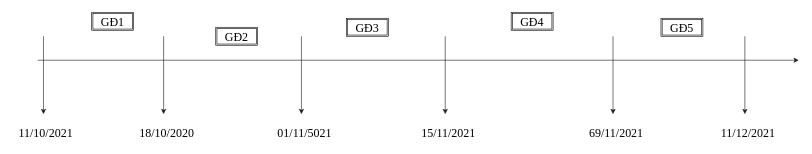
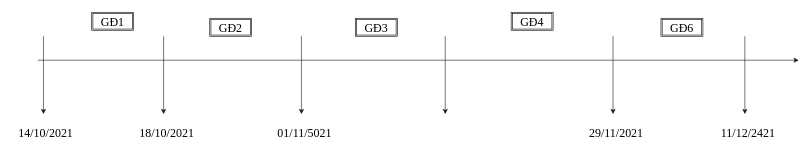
  <mxCell id="0" />
  <mxCell id="1" parent="0" />
  <mxCell id="2" value="" style="endArrow=classic;html=1;rounded=0;strokeColor=#1A1A1A;fontStyle=1;fontSize=20;fontFamily=Times New Roman;spacing=20;" edge="1" parent="1"><mxGeometry width="50" height="50" relative="1" as="geometry"><mxPoint x="62" y="100" as="sourcePoint" /><mxPoint x="1332" y="100" as="targetPoint" /></mxGeometry></mxCell>
  <mxCell id="3" value="GĐ1" style="shape=ext;double=1;rounded=0;whiteSpace=wrap;html=1;fontFamily=Times New Roman;fontSize=20;" vertex="1" parent="1"><mxGeometry x="152" y="20" width="70" height="30" as="geometry" /></mxCell>
- <mxCell id="4" value="11/10/2021" style="text;html=1;align=center;verticalAlign=middle;resizable=0;points=[];autosize=1;strokeColor=none;fillColor=none;fontSize=20;fontFamily=Times New Roman;" vertex="1" parent="1"><mxGeometry x="20" y="205" width="110" height="30" as="geometry" /></mxCell>
+ <mxCell id="4" value="14/10/2021" style="text;html=1;align=center;verticalAlign=middle;resizable=0;points=[];autosize=1;strokeColor=none;fillColor=none;fontSize=20;fontFamily=Times New Roman;" vertex="1" parent="1"><mxGeometry x="20" y="205" width="110" height="30" as="geometry" /></mxCell>
  <mxCell id="5" value="" style="endArrow=classic;html=1;rounded=0;fontFamily=Times New Roman;fontSize=20;strokeColor=#1A1A1A;" edge="1" parent="1"><mxGeometry width="50" height="50" relative="1" as="geometry"><mxPoint x="71.5" y="60" as="sourcePoint" /><mxPoint x="71.5" y="190" as="targetPoint" /></mxGeometry></mxCell>
  <mxCell id="6" value="" style="endArrow=classic;html=1;rounded=0;fontFamily=Times New Roman;fontSize=20;strokeColor=#1A1A1A;" edge="1" parent="1"><mxGeometry width="50" height="50" relative="1" as="geometry"><mxPoint x="272" y="60" as="sourcePoint" /><mxPoint x="272" y="190" as="targetPoint" /></mxGeometry></mxCell>
- <mxCell id="7" value="18/10/2020" style="text;html=1;align=center;verticalAlign=middle;resizable=0;points=[];autosize=1;strokeColor=none;fillColor=none;fontSize=20;fontFamily=Times New Roman;" vertex="1" parent="1"><mxGeometry x="222" y="205" width="110" height="30" as="geometry" /></mxCell>
+ <mxCell id="7" value="18/10/2021" style="text;html=1;align=center;verticalAlign=middle;resizable=0;points=[];autosize=1;strokeColor=none;fillColor=none;fontSize=20;fontFamily=Times New Roman;" vertex="1" parent="1"><mxGeometry x="222" y="205" width="110" height="30" as="geometry" /></mxCell>
  <mxCell id="8" value="" style="endArrow=classic;html=1;rounded=0;fontFamily=Times New Roman;fontSize=20;strokeColor=#1A1A1A;" edge="1" parent="1"><mxGeometry width="50" height="50" relative="1" as="geometry"><mxPoint x="502" y="60" as="sourcePoint" /><mxPoint x="502" y="190" as="targetPoint" /></mxGeometry></mxCell>
  <mxCell id="9" value="01/11/5021" style="text;html=1;align=center;verticalAlign=middle;resizable=0;points=[];autosize=1;strokeColor=none;fillColor=none;fontSize=20;fontFamily=Times New Roman;" vertex="1" parent="1"><mxGeometry x="452" y="205" width="110" height="30" as="geometry" /></mxCell>
  <mxCell id="10" value="" style="endArrow=classic;html=1;rounded=0;fontFamily=Times New Roman;fontSize=20;strokeColor=#1A1A1A;" edge="1" parent="1"><mxGeometry width="50" height="50" relative="1" as="geometry"><mxPoint x="742" y="60" as="sourcePoint" /><mxPoint x="742" y="190" as="targetPoint" /></mxGeometry></mxCell>
- <mxCell id="11" value="15/11/2021" style="text;html=1;align=center;verticalAlign=middle;resizable=0;points=[];autosize=1;strokeColor=none;fillColor=none;fontSize=20;fontFamily=Times New Roman;" vertex="1" parent="1"><mxGeometry x="692" y="205" width="110" height="30" as="geometry" /></mxCell>
  <mxCell id="12" value="" style="endArrow=classic;html=1;rounded=0;fontFamily=Times New Roman;fontSize=20;strokeColor=#1A1A1A;" edge="1" parent="1"><mxGeometry width="50" height="50" relative="1" as="geometry"><mxPoint x="1022" y="60" as="sourcePoint" /><mxPoint x="1022" y="190" as="targetPoint" /></mxGeometry></mxCell>
- <mxCell id="13" value="69/11/2021" style="text;html=1;align=center;verticalAlign=middle;resizable=0;points=[];autosize=1;strokeColor=none;fillColor=none;fontSize=20;fontFamily=Times New Roman;" vertex="1" parent="1"><mxGeometry x="972" y="205" width="110" height="30" as="geometry" /></mxCell>
+ <mxCell id="13" value="29/11/2021" style="text;html=1;align=center;verticalAlign=middle;resizable=0;points=[];autosize=1;strokeColor=none;fillColor=none;fontSize=20;fontFamily=Times New Roman;" vertex="1" parent="1"><mxGeometry x="972" y="205" width="110" height="30" as="geometry" /></mxCell>
  <mxCell id="14" value="" style="endArrow=classic;html=1;rounded=0;fontFamily=Times New Roman;fontSize=20;strokeColor=#1A1A1A;" edge="1" parent="1"><mxGeometry width="50" height="50" relative="1" as="geometry"><mxPoint x="1242" y="60" as="sourcePoint" /><mxPoint x="1242" y="190" as="targetPoint" /></mxGeometry></mxCell>
- <mxCell id="15" value="11/12/2021" style="text;html=1;align=center;verticalAlign=middle;resizable=0;points=[];autosize=1;strokeColor=none;fillColor=none;fontSize=20;fontFamily=Times New Roman;" vertex="1" parent="1"><mxGeometry x="1192" y="205" width="110" height="30" as="geometry" /></mxCell>
- <mxCell id="16" value="GĐ5" style="shape=ext;double=1;rounded=0;whiteSpace=wrap;html=1;fontFamily=Times New Roman;fontSize=20;" vertex="1" parent="1"><mxGeometry x="1102" y="30" width="70" height="30" as="geometry" /></mxCell>
+ <mxCell id="15" value="11/12/2421" style="text;html=1;align=center;verticalAlign=middle;resizable=0;points=[];autosize=1;strokeColor=none;fillColor=none;fontSize=20;fontFamily=Times New Roman;" vertex="1" parent="1"><mxGeometry x="1192" y="205" width="110" height="30" as="geometry" /></mxCell>
+ <mxCell id="16" value="GĐ6" style="shape=ext;double=1;rounded=0;whiteSpace=wrap;html=1;fontFamily=Times New Roman;fontSize=20;" vertex="1" parent="1"><mxGeometry x="1102" y="30" width="70" height="30" as="geometry" /></mxCell>
  <mxCell id="17" value="GĐ4" style="shape=ext;double=1;rounded=0;whiteSpace=wrap;html=1;fontFamily=Times New Roman;fontSize=20;" vertex="1" parent="1"><mxGeometry x="852" y="20" width="70" height="30" as="geometry" /></mxCell>
- <mxCell id="18" value="GĐ3" style="shape=ext;double=1;rounded=0;whiteSpace=wrap;html=1;fontFamily=Times New Roman;fontSize=20;" vertex="1" parent="1"><mxGeometry x="577" y="30" width="70" height="30" as="geometry" /></mxCell>
- <mxCell id="19" value="GĐ2" style="shape=ext;double=1;rounded=0;whiteSpace=wrap;html=1;fontFamily=Times New Roman;fontSize=20;" vertex="1" parent="1"><mxGeometry x="359" y="45" width="70" height="30" as="geometry" /></mxCell>
+ <mxCell id="18" value="GĐ3" style="shape=ext;double=1;rounded=0;whiteSpace=wrap;html=1;fontFamily=Times New Roman;fontSize=20;" vertex="1" parent="1"><mxGeometry x="592" y="30" width="70" height="30" as="geometry" /></mxCell>
+ <mxCell id="19" value="GĐ2" style="shape=ext;double=1;rounded=0;whiteSpace=wrap;html=1;fontFamily=Times New Roman;fontSize=20;" vertex="1" parent="1"><mxGeometry x="349" y="30" width="70" height="30" as="geometry" /></mxCell>
